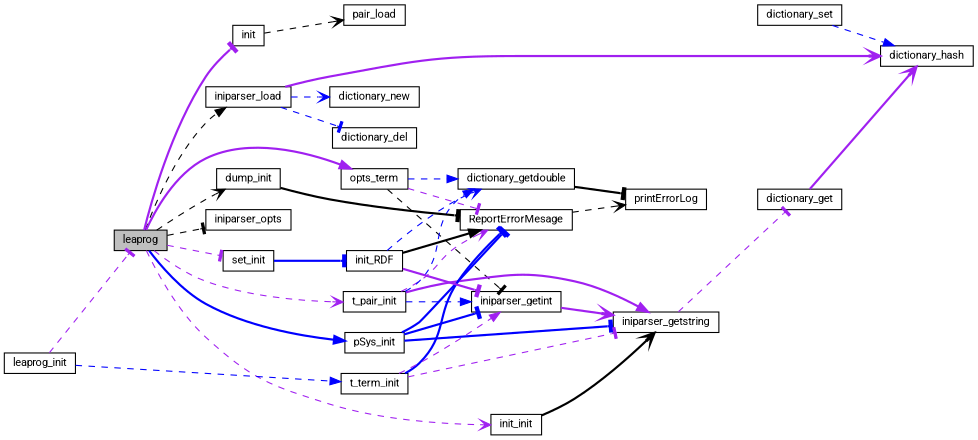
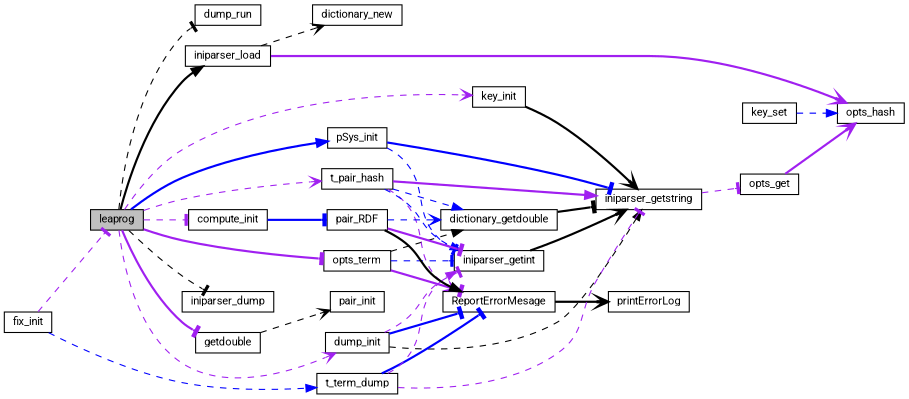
  digraph {
    fontname=Roboto
    rankdir=LR
    node [color=black fillcolor=white fontname=Roboto fontsize=10 shape=record style=filled]
    edge [arrowhead=tee color=purple fontname=Roboto fontsize=10 labelfontname=Helvetica labelfontsize=10 style=dashed]
    n1 [fillcolor=grey75 fontcolor=black height=0.2 label=leaprog width=0.4]
    n2 [height=0.2 label=iniparser_load width=0.4]
-   n3 [height=0.2 label=iniparser_opts width=0.4]
-   n4 [height=0.2 label=init_init width=0.4]
+   n3 [height=0.2 label=iniparser_dump width=0.4]
+   n4 [height=0.2 label=key_init width=0.4]
    n5 [height=0.2 label=pSys_init width=0.4]
    n6 [height=0.2 label=opts_term width=0.4]
-   n7 [height=0.2 label=t_pair_init width=0.4]
+   n7 [height=0.2 label=t_pair_hash width=0.4]
    n8 [height=0.2 label=dump_init width=0.4]
-   n9 [height=0.2 label=set_init width=0.4]
-   n10 [height=0.2 label=init width=0.4]
+   n9 [height=0.2 label=compute_init width=0.4]
+   n10 [height=0.2 label=getdouble width=0.4]
+   n11 [height=0.2 label=dump_run width=0.4]
    n12 [height=0.2 label=dictionary_new width=0.4]
-   n13 [height=0.2 label=dictionary_del width=0.4]
-   n14 [height=0.2 label=dictionary_hash width=0.4]
+   n14 [height=0.2 label=opts_hash width=0.4]
    n15 [height=0.2 label=iniparser_getstring width=0.4]
    n16 [height=0.2 label=ReportErrorMesage width=0.4]
    n17 [height=0.2 label=iniparser_getint width=0.4]
    n18 [height=0.2 label=dictionary_getdouble width=0.4]
-   n19 [height=0.2 label=leaprog_init width=0.4]
-   n20 [height=0.2 label=t_term_init width=0.4]
-   n21 [height=0.2 label=init_RDF width=0.4]
-   n22 [height=0.2 label=pair_load width=0.4]
-   n23 [height=0.2 label=dictionary_set width=0.4]
-   n24 [height=0.2 label=dictionary_get width=0.4]
+   n19 [height=0.2 label=fix_init width=0.4]
+   n20 [height=0.2 label=t_term_dump width=0.4]
+   n21 [height=0.2 label=pair_RDF width=0.4]
+   n22 [height=0.2 label=pair_init width=0.4]
+   n23 [height=0.2 label=key_set width=0.4]
+   n24 [height=0.2 label=opts_get width=0.4]
    n25 [height=0.2 label=printErrorLog width=0.4]
-   n1 -> n2 [arrowhead=normal color=black]
+   n1 -> n2 [arrowhead=normal color=black style=bold]
    n1 -> n3 [color=black]
    n1 -> n4 [arrowhead=vee]
    n1 -> n5 [arrowhead=normal color=blue style=bold]
-   n1 -> n6 [arrowhead=normal style=bold]
+   n1 -> n6 [style=bold]
    n1 -> n7 [arrowhead=vee]
-   n1 -> n8 [arrowhead=vee color=black]
+   n1 -> n8 [arrowhead=vee]
    n1 -> n9
    n1 -> n10 [style=bold]
-   n2 -> n12 [arrowhead=vee color=blue]
-   n2 -> n13 [color=blue]
+   n1 -> n11 [color=black]
+   n2 -> n12 [arrowhead=vee color=black]
    n2 -> n14 [arrowhead=vee style=bold]
    n4 -> n15 [arrowhead=vee color=black style=bold]
    n5 -> n15 [color=blue style=bold]
-   n5 -> n16 [color=blue style=bold]
-   n5 -> n17 [color=blue style=bold]
-   n6 -> n16
-   n6 -> n17 [color=black]
-   n6 -> n18 [arrowhead=normal color=blue]
+   n5 -> n17 [color=blue]
+   n6 -> n16 [style=bold]
+   n6 -> n17 [color=blue]
+   n6 -> n18 [arrowhead=normal color=black]
    n7 -> n15 [arrowhead=normal style=bold]
    n7 -> n16 [arrowhead=vee]
    n7 -> n17 [arrowhead=normal color=blue]
    n7 -> n18 [arrowhead=normal color=blue]
-   n8 -> n16 [color=black style=bold]
+   n8 -> n15 [arrowhead=normal color=black]
+   n8 -> n16 [color=blue style=bold]
+   n8 -> n17
    n9 -> n21 [color=blue style=bold]
    n10 -> n22 [arrowhead=vee color=black]
    n15 -> n24
-   n16 -> n25 [arrowhead=vee color=black]
-   n17 -> n15 [arrowhead=vee style=bold]
-   n18 -> n25 [color=black style=bold]
+   n16 -> n25 [arrowhead=vee color=black style=bold]
+   n17 -> n15 [arrowhead=vee color=black style=bold]
+   n18 -> n15 [color=black style=bold]
    n19 -> n1
    n19 -> n20 [arrowhead=normal color=blue]
    n20 -> n15
    n20 -> n16 [color=blue style=bold]
    n20 -> n17 [arrowhead=normal]
    n21 -> n16 [arrowhead=normal color=black style=bold]
    n21 -> n17 [style=bold]
    n21 -> n18 [arrowhead=vee color=blue]
    n23 -> n14 [arrowhead=normal color=blue]
    n24 -> n14 [arrowhead=vee style=bold]
  }
